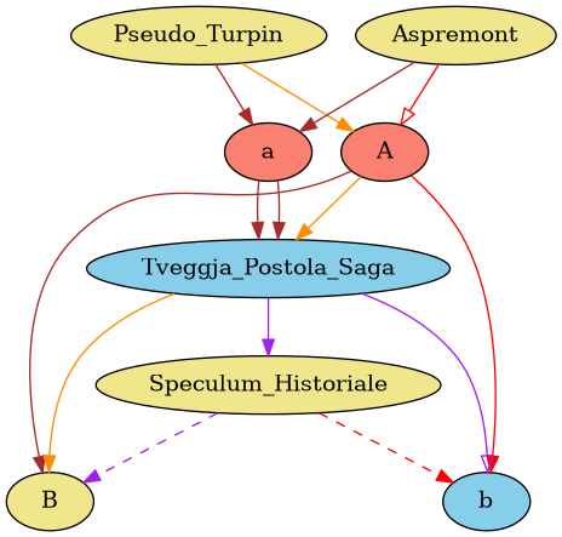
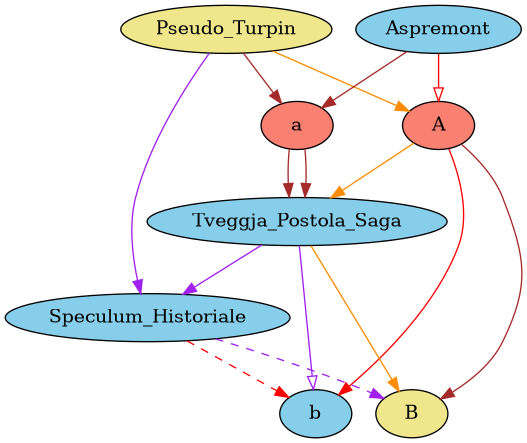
  digraph {
    node [fillcolor=skyblue style=filled]
    edge [arrowhead=normal color=brown]
-   Speculum_Historiale [fillcolor=khaki]
+   Speculum_Historiale
    Pseudo_Turpin [fillcolor=khaki]
    A [fillcolor=salmon]
    a [fillcolor=salmon]
    B [fillcolor=khaki]
    b
    Tveggja_Postola_Saga
-   Aspremont [fillcolor=khaki]
+   Aspremont
    Speculum_Historiale -> B [color=purple style=dashed]
    Speculum_Historiale -> b [color=red style=dashed]
+   Pseudo_Turpin -> Speculum_Historiale [color=purple]
    Pseudo_Turpin -> A [color=darkorange]
    Pseudo_Turpin -> a
    A -> B
    A -> b [color=red]
    A -> Tveggja_Postola_Saga [color=darkorange]
    a -> Tveggja_Postola_Saga [tailport=Speculum_Historiale]
    a -> Tveggja_Postola_Saga
    Tveggja_Postola_Saga -> Speculum_Historiale [color=purple]
    Tveggja_Postola_Saga -> B [color=darkorange]
    Tveggja_Postola_Saga -> b [arrowhead=onormal color=purple]
    Aspremont -> A [arrowhead=onormal color=red]
    Aspremont -> a [headport=Speculum_Historiale]
  }
